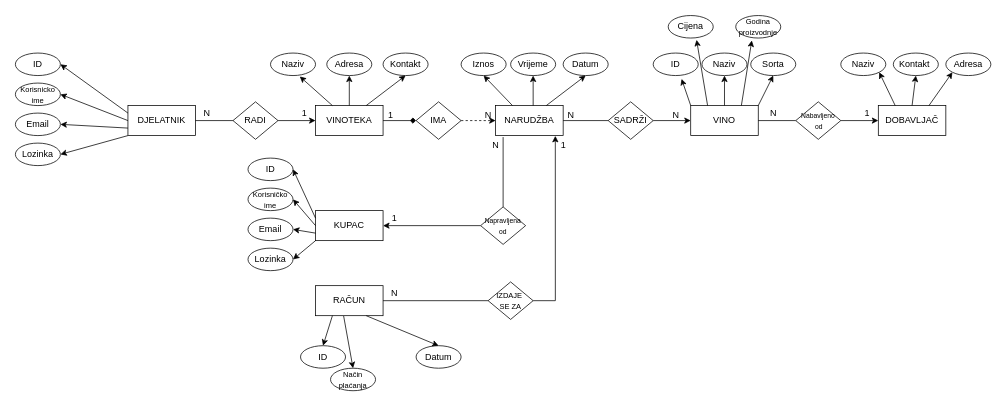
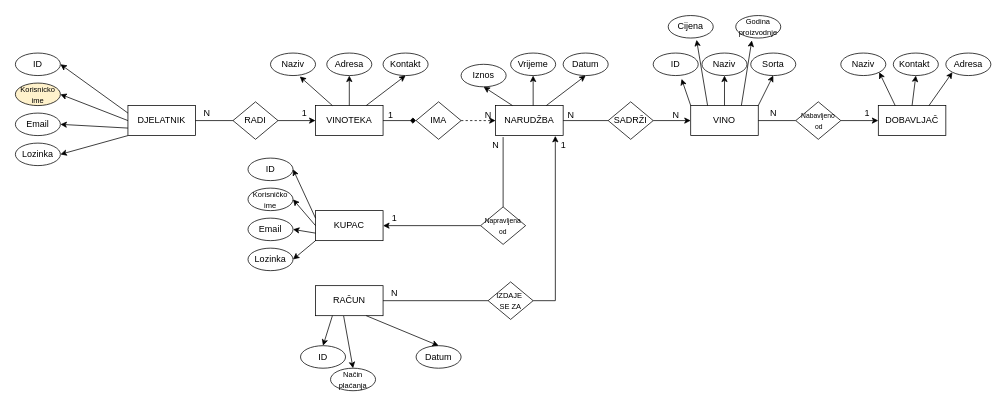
  <mxCell id="0" />
  <mxCell id="1" parent="0" />
  <mxCell id="2" value="DJELATNIK" style="rounded=0;whiteSpace=wrap;html=1;" parent="1" vertex="1"><mxGeometry x="170" y="140" width="90" height="40" as="geometry" /></mxCell>
  <mxCell id="3" value="VINOTEKA" style="rounded=0;whiteSpace=wrap;html=1;" parent="1" vertex="1"><mxGeometry x="420" y="140" width="90" height="40" as="geometry" /></mxCell>
  <mxCell id="4" value="NARUDŽBA" style="rounded=0;whiteSpace=wrap;html=1;" parent="1" vertex="1"><mxGeometry x="660" y="140" width="90" height="40" as="geometry" /></mxCell>
  <mxCell id="5" value="VINO" style="rounded=0;whiteSpace=wrap;html=1;" parent="1" vertex="1"><mxGeometry x="920" y="140" width="90" height="40" as="geometry" /></mxCell>
  <mxCell id="6" value="DOBAVLJAČ" style="rounded=0;whiteSpace=wrap;html=1;" parent="1" vertex="1"><mxGeometry x="1170" y="140" width="90" height="40" as="geometry" /></mxCell>
  <mxCell id="7" style="edgeStyle=orthogonalEdgeStyle;rounded=0;orthogonalLoop=1;jettySize=auto;html=1;exitX=1;exitY=0.5;exitDx=0;exitDy=0;entryX=0;entryY=0.5;entryDx=0;entryDy=0;" parent="1" source="8" target="3" edge="1"><mxGeometry relative="1" as="geometry" /></mxCell>
  <mxCell id="8" value="RADI" style="rhombus;whiteSpace=wrap;html=1;" parent="1" vertex="1"><mxGeometry x="310" y="135" width="60" height="50" as="geometry" /></mxCell>
  <mxCell id="9" style="edgeStyle=orthogonalEdgeStyle;rounded=0;orthogonalLoop=1;jettySize=auto;html=1;exitX=1;exitY=0.5;exitDx=0;exitDy=0;entryX=0;entryY=0.5;entryDx=0;entryDy=0;dashed=1;" parent="1" source="10" target="4" edge="1"><mxGeometry relative="1" as="geometry" /></mxCell>
  <mxCell id="10" value="IMA" style="rhombus;whiteSpace=wrap;html=1;" parent="1" vertex="1"><mxGeometry x="554" y="135" width="60" height="50" as="geometry" /></mxCell>
  <mxCell id="11" style="edgeStyle=orthogonalEdgeStyle;rounded=0;orthogonalLoop=1;jettySize=auto;html=1;exitX=1;exitY=0.5;exitDx=0;exitDy=0;entryX=0;entryY=0.5;entryDx=0;entryDy=0;" parent="1" source="12" target="5" edge="1"><mxGeometry relative="1" as="geometry" /></mxCell>
  <mxCell id="12" value="SADRŽI" style="rhombus;whiteSpace=wrap;html=1;" parent="1" vertex="1"><mxGeometry x="810" y="135" width="60" height="50" as="geometry" /></mxCell>
  <mxCell id="13" style="edgeStyle=orthogonalEdgeStyle;rounded=0;orthogonalLoop=1;jettySize=auto;html=1;exitX=1;exitY=0.5;exitDx=0;exitDy=0;entryX=0;entryY=0.5;entryDx=0;entryDy=0;" parent="1" source="14" target="6" edge="1"><mxGeometry relative="1" as="geometry" /></mxCell>
  <mxCell id="14" value="&lt;font style=&quot;font-size: 9px;&quot;&gt;Nabavljeno&lt;/font&gt;&lt;div&gt;&lt;font style=&quot;font-size: 9px;&quot;&gt;&amp;nbsp;od&lt;/font&gt;&lt;/div&gt;" style="rhombus;whiteSpace=wrap;html=1;" parent="1" vertex="1"><mxGeometry x="1060" y="135" width="60" height="50" as="geometry" /></mxCell>
  <mxCell id="15" value="KUPAC" style="rounded=0;whiteSpace=wrap;html=1;" parent="1" vertex="1"><mxGeometry x="420" y="280" width="90" height="40" as="geometry" /></mxCell>
  <mxCell id="16" style="edgeStyle=orthogonalEdgeStyle;rounded=0;orthogonalLoop=1;jettySize=auto;html=1;exitX=0;exitY=0.5;exitDx=0;exitDy=0;entryX=1;entryY=0.5;entryDx=0;entryDy=0;" parent="1" source="17" target="15" edge="1"><mxGeometry relative="1" as="geometry" /></mxCell>
  <mxCell id="17" value="&lt;font style=&quot;font-size: 9px;&quot;&gt;Napravljena od&lt;/font&gt;" style="rhombus;whiteSpace=wrap;html=1;" parent="1" vertex="1"><mxGeometry x="640" y="275" width="60" height="50" as="geometry" /></mxCell>
  <mxCell id="18" value="" style="endArrow=none;html=1;rounded=0;exitX=0.5;exitY=0;exitDx=0;exitDy=0;" parent="1" source="17" edge="1"><mxGeometry width="50" height="50" relative="1" as="geometry"><mxPoint x="650" y="270" as="sourcePoint" /><mxPoint x="670" y="182" as="targetPoint" /></mxGeometry></mxCell>
  <mxCell id="19" value="" style="endArrow=none;html=1;rounded=0;exitX=1;exitY=0.5;exitDx=0;exitDy=0;entryX=0;entryY=0.5;entryDx=0;entryDy=0;" parent="1" source="2" target="8" edge="1"><mxGeometry width="50" height="50" relative="1" as="geometry"><mxPoint x="650" y="270" as="sourcePoint" /><mxPoint x="700" y="220" as="targetPoint" /></mxGeometry></mxCell>
  <mxCell id="20" value="" style="endArrow=diamond;html=1;rounded=0;exitX=1;exitY=0.5;exitDx=0;exitDy=0;entryX=0;entryY=0.5;entryDx=0;entryDy=0;" parent="1" source="3" target="10" edge="1"><mxGeometry width="50" height="50" relative="1" as="geometry"><mxPoint x="650" y="270" as="sourcePoint" /><mxPoint x="550" y="160" as="targetPoint" /></mxGeometry></mxCell>
  <mxCell id="21" value="" style="endArrow=none;html=1;rounded=0;exitX=1;exitY=0.5;exitDx=0;exitDy=0;entryX=0;entryY=0.5;entryDx=0;entryDy=0;" parent="1" source="4" target="12" edge="1"><mxGeometry width="50" height="50" relative="1" as="geometry"><mxPoint x="650" y="270" as="sourcePoint" /><mxPoint x="700" y="220" as="targetPoint" /></mxGeometry></mxCell>
  <mxCell id="22" value="" style="endArrow=none;html=1;rounded=0;exitX=1;exitY=0.5;exitDx=0;exitDy=0;entryX=0;entryY=0.5;entryDx=0;entryDy=0;" parent="1" source="5" target="14" edge="1"><mxGeometry width="50" height="50" relative="1" as="geometry"><mxPoint x="650" y="270" as="sourcePoint" /><mxPoint x="700" y="220" as="targetPoint" /></mxGeometry></mxCell>
  <mxCell id="23" value="RAČUN" style="rounded=0;whiteSpace=wrap;html=1;" parent="1" vertex="1"><mxGeometry x="420" y="380" width="90" height="40" as="geometry" /></mxCell>
  <mxCell id="24" value="&lt;font style=&quot;font-size: 10px;&quot;&gt;IZDAJE&amp;nbsp;&lt;/font&gt;&lt;div&gt;&lt;font style=&quot;font-size: 10px;&quot;&gt;SE ZA&lt;/font&gt;&lt;/div&gt;" style="rhombus;whiteSpace=wrap;html=1;" parent="1" vertex="1"><mxGeometry x="650" y="375" width="60" height="50" as="geometry" /></mxCell>
  <mxCell id="25" style="edgeStyle=orthogonalEdgeStyle;rounded=0;orthogonalLoop=1;jettySize=auto;html=1;exitX=1;exitY=0.5;exitDx=0;exitDy=0;entryX=0.884;entryY=1.01;entryDx=0;entryDy=0;entryPerimeter=0;" parent="1" source="24" target="4" edge="1"><mxGeometry relative="1" as="geometry"><Array as="points"><mxPoint x="740" y="400" /></Array></mxGeometry></mxCell>
  <mxCell id="26" value="" style="endArrow=none;html=1;rounded=0;exitX=1;exitY=0.5;exitDx=0;exitDy=0;entryX=0;entryY=0.5;entryDx=0;entryDy=0;" parent="1" source="23" target="24" edge="1"><mxGeometry width="50" height="50" relative="1" as="geometry"><mxPoint x="690" y="270" as="sourcePoint" /><mxPoint x="740" y="220" as="targetPoint" /></mxGeometry></mxCell>
  <mxCell id="27" value="ID" style="ellipse;whiteSpace=wrap;html=1;" parent="1" vertex="1"><mxGeometry y="70" width="60" height="30" as="geometry" x="20" /></mxCell>
- <mxCell id="28" value="&lt;font style=&quot;font-size: 10px;&quot;&gt;Korisnicko ime&lt;/font&gt;" style="ellipse;whiteSpace=wrap;html=1;" parent="1" vertex="1"><mxGeometry y="110" width="60" height="30" as="geometry" x="20" /></mxCell>
+ <mxCell id="28" value="&lt;font style=&quot;font-size: 10px;&quot;&gt;Korisnicko ime&lt;/font&gt;" style="ellipse;whiteSpace=wrap;html=1;fillColor=#fff2cc;" parent="1" vertex="1"><mxGeometry y="110" width="60" height="30" as="geometry" x="20" /></mxCell>
  <mxCell id="29" value="Email" style="ellipse;whiteSpace=wrap;html=1;" parent="1" vertex="1"><mxGeometry y="150" width="60" height="30" as="geometry" x="20" /></mxCell>
  <mxCell id="30" value="Lozinka" style="ellipse;whiteSpace=wrap;html=1;" parent="1" vertex="1"><mxGeometry y="190" width="60" height="30" as="geometry" x="20" /></mxCell>
  <mxCell id="31" value="Naziv" style="ellipse;whiteSpace=wrap;html=1;" parent="1" vertex="1"><mxGeometry x="360" y="70" width="60" height="30" as="geometry" /></mxCell>
  <mxCell id="32" value="Adresa" style="ellipse;whiteSpace=wrap;html=1;" parent="1" vertex="1"><mxGeometry x="435" y="70" width="60" height="30" as="geometry" /></mxCell>
  <mxCell id="33" value="Kontakt" style="ellipse;whiteSpace=wrap;html=1;" parent="1" vertex="1"><mxGeometry x="510" y="70" width="60" height="30" as="geometry" /></mxCell>
  <mxCell id="34" value="" style="endArrow=classic;html=1;rounded=0;exitX=0;exitY=0.25;exitDx=0;exitDy=0;entryX=1;entryY=0.5;entryDx=0;entryDy=0;" parent="1" source="2" target="27" edge="1"><mxGeometry width="50" height="50" relative="1" as="geometry"><mxPoint x="490" y="270" as="sourcePoint" /><mxPoint x="540" y="220" as="targetPoint" /></mxGeometry></mxCell>
  <mxCell id="35" value="" style="endArrow=classic;html=1;rounded=0;exitX=0;exitY=0.5;exitDx=0;exitDy=0;entryX=1;entryY=0.5;entryDx=0;entryDy=0;" parent="1" source="2" target="28" edge="1"><mxGeometry width="50" height="50" relative="1" as="geometry"><mxPoint x="490" y="270" as="sourcePoint" /><mxPoint x="540" y="220" as="targetPoint" /></mxGeometry></mxCell>
  <mxCell id="36" value="" style="endArrow=classic;html=1;rounded=0;exitX=0;exitY=0.75;exitDx=0;exitDy=0;entryX=1;entryY=0.5;entryDx=0;entryDy=0;" parent="1" source="2" target="29" edge="1"><mxGeometry width="50" height="50" relative="1" as="geometry"><mxPoint x="490" y="270" as="sourcePoint" /><mxPoint x="540" y="220" as="targetPoint" /></mxGeometry></mxCell>
  <mxCell id="37" value="" style="endArrow=classic;html=1;rounded=0;exitX=0;exitY=1;exitDx=0;exitDy=0;entryX=1;entryY=0.5;entryDx=0;entryDy=0;" parent="1" source="2" target="30" edge="1"><mxGeometry width="50" height="50" relative="1" as="geometry"><mxPoint x="490" y="270" as="sourcePoint" /><mxPoint x="540" y="220" as="targetPoint" /></mxGeometry></mxCell>
  <mxCell id="38" value="" style="endArrow=classic;html=1;rounded=0;exitX=0.25;exitY=0;exitDx=0;exitDy=0;entryX=0.65;entryY=1.04;entryDx=0;entryDy=0;entryPerimeter=0;" parent="1" source="3" target="31" edge="1"><mxGeometry width="50" height="50" relative="1" as="geometry"><mxPoint x="580" y="180" as="sourcePoint" /><mxPoint x="630" y="130" as="targetPoint" /></mxGeometry></mxCell>
  <mxCell id="39" value="" style="endArrow=classic;html=1;rounded=0;exitX=0.5;exitY=0;exitDx=0;exitDy=0;entryX=0.5;entryY=1;entryDx=0;entryDy=0;" parent="1" source="3" target="32" edge="1"><mxGeometry width="50" height="50" relative="1" as="geometry"><mxPoint x="490" y="270" as="sourcePoint" /><mxPoint x="540" y="220" as="targetPoint" /></mxGeometry></mxCell>
  <mxCell id="40" value="" style="endArrow=classic;html=1;rounded=0;exitX=0.75;exitY=0;exitDx=0;exitDy=0;entryX=0.5;entryY=1;entryDx=0;entryDy=0;" parent="1" source="3" target="33" edge="1"><mxGeometry width="50" height="50" relative="1" as="geometry"><mxPoint x="490" y="270" as="sourcePoint" /><mxPoint x="540" y="220" as="targetPoint" /></mxGeometry></mxCell>
- <mxCell id="41" value="Iznos" style="ellipse;whiteSpace=wrap;html=1;" parent="1" vertex="1"><mxGeometry x="614" y="70" width="60" height="30" as="geometry" /></mxCell>
+ <mxCell id="41" value="Iznos" style="ellipse;whiteSpace=wrap;html=1;" parent="1" vertex="1"><mxGeometry x="614" y="85" width="60" height="30" as="geometry" /></mxCell>
  <mxCell id="42" value="Vrijeme" style="ellipse;whiteSpace=wrap;html=1;" parent="1" vertex="1"><mxGeometry x="680" y="70" width="60" height="30" as="geometry" /></mxCell>
  <mxCell id="43" value="Datum" style="ellipse;whiteSpace=wrap;html=1;" parent="1" vertex="1"><mxGeometry x="750" y="70" width="60" height="30" as="geometry" /></mxCell>
  <mxCell id="44" value="" style="endArrow=classic;html=1;rounded=0;exitX=0.25;exitY=0;exitDx=0;exitDy=0;entryX=0.5;entryY=1;entryDx=0;entryDy=0;" parent="1" source="4" target="41" edge="1"><mxGeometry width="50" height="50" relative="1" as="geometry"><mxPoint x="490" y="270" as="sourcePoint" /><mxPoint x="540" y="220" as="targetPoint" /></mxGeometry></mxCell>
  <mxCell id="45" value="" style="endArrow=classic;html=1;rounded=0;exitX=0.556;exitY=0;exitDx=0;exitDy=0;entryX=0.5;entryY=1;entryDx=0;entryDy=0;exitPerimeter=0;" parent="1" source="4" target="42" edge="1"><mxGeometry width="50" height="50" relative="1" as="geometry"><mxPoint x="490" y="270" as="sourcePoint" /><mxPoint x="540" y="220" as="targetPoint" /></mxGeometry></mxCell>
  <mxCell id="46" value="" style="endArrow=classic;html=1;rounded=0;exitX=0.75;exitY=0;exitDx=0;exitDy=0;entryX=0.5;entryY=1;entryDx=0;entryDy=0;" parent="1" source="4" target="43" edge="1"><mxGeometry width="50" height="50" relative="1" as="geometry"><mxPoint x="490" y="270" as="sourcePoint" /><mxPoint x="540" y="220" as="targetPoint" /></mxGeometry></mxCell>
  <mxCell id="47" value="ID" style="ellipse;whiteSpace=wrap;html=1;" parent="1" vertex="1"><mxGeometry x="330" y="210" width="60" height="30" as="geometry" /></mxCell>
  <mxCell id="48" value="&lt;font style=&quot;font-size: 10px;&quot;&gt;Korisničko ime&lt;/font&gt;" style="ellipse;whiteSpace=wrap;html=1;" parent="1" vertex="1"><mxGeometry x="330" y="250" width="60" height="30" as="geometry" /></mxCell>
  <mxCell id="49" value="Email" style="ellipse;whiteSpace=wrap;html=1;" parent="1" vertex="1"><mxGeometry x="330" y="290" width="60" height="30" as="geometry" /></mxCell>
  <mxCell id="50" value="Lozinka" style="ellipse;whiteSpace=wrap;html=1;" parent="1" vertex="1"><mxGeometry x="330" y="330" width="60" height="30" as="geometry" /></mxCell>
  <mxCell id="51" value="" style="endArrow=classic;html=1;rounded=0;exitX=0;exitY=0.25;exitDx=0;exitDy=0;entryX=1;entryY=0.5;entryDx=0;entryDy=0;" parent="1" source="15" target="47" edge="1"><mxGeometry width="50" height="50" relative="1" as="geometry"><mxPoint x="490" y="270" as="sourcePoint" /><mxPoint x="540" y="220" as="targetPoint" /></mxGeometry></mxCell>
  <mxCell id="52" value="" style="endArrow=classic;html=1;rounded=0;exitX=0;exitY=0.5;exitDx=0;exitDy=0;entryX=1;entryY=0.5;entryDx=0;entryDy=0;" parent="1" source="15" target="48" edge="1"><mxGeometry width="50" height="50" relative="1" as="geometry"><mxPoint x="490" y="270" as="sourcePoint" /><mxPoint x="540" y="220" as="targetPoint" /></mxGeometry></mxCell>
  <mxCell id="53" value="" style="endArrow=classic;html=1;rounded=0;exitX=0;exitY=0.75;exitDx=0;exitDy=0;entryX=1;entryY=0.5;entryDx=0;entryDy=0;" parent="1" source="15" target="49" edge="1"><mxGeometry width="50" height="50" relative="1" as="geometry"><mxPoint x="490" y="270" as="sourcePoint" /><mxPoint x="540" y="220" as="targetPoint" /></mxGeometry></mxCell>
  <mxCell id="54" value="" style="endArrow=classic;html=1;rounded=0;exitX=0;exitY=1;exitDx=0;exitDy=0;entryX=1;entryY=0.5;entryDx=0;entryDy=0;" parent="1" source="15" target="50" edge="1"><mxGeometry width="50" height="50" relative="1" as="geometry"><mxPoint x="490" y="270" as="sourcePoint" /><mxPoint x="540" y="220" as="targetPoint" /></mxGeometry></mxCell>
  <mxCell id="55" value="ID" style="ellipse;whiteSpace=wrap;html=1;" parent="1" vertex="1"><mxGeometry x="870" y="70" width="60" height="30" as="geometry" /></mxCell>
  <mxCell id="56" value="Naziv" style="ellipse;whiteSpace=wrap;html=1;" parent="1" vertex="1"><mxGeometry x="935" y="70" width="60" height="30" as="geometry" /></mxCell>
  <mxCell id="57" value="Sorta" style="ellipse;whiteSpace=wrap;html=1;" parent="1" vertex="1"><mxGeometry x="1000" y="70" width="60" height="30" as="geometry" /></mxCell>
  <mxCell id="58" value="Cijena" style="ellipse;whiteSpace=wrap;html=1;" parent="1" vertex="1"><mxGeometry x="890" width="60" height="30" as="geometry" y="20" /></mxCell>
  <mxCell id="59" value="&lt;font style=&quot;font-size: 10px;&quot;&gt;Godina proizvodnje&lt;/font&gt;" style="ellipse;whiteSpace=wrap;html=1;" parent="1" vertex="1"><mxGeometry x="980" width="60" height="30" as="geometry" y="20" /></mxCell>
  <mxCell id="60" value="" style="endArrow=classic;html=1;rounded=0;exitX=0;exitY=0;exitDx=0;exitDy=0;entryX=0.63;entryY=1.147;entryDx=0;entryDy=0;entryPerimeter=0;" parent="1" source="5" target="55" edge="1"><mxGeometry width="50" height="50" relative="1" as="geometry"><mxPoint x="830" y="270" as="sourcePoint" /><mxPoint x="880" y="220" as="targetPoint" /></mxGeometry></mxCell>
  <mxCell id="61" value="" style="endArrow=classic;html=1;rounded=0;exitX=0.25;exitY=0;exitDx=0;exitDy=0;entryX=0.63;entryY=1.08;entryDx=0;entryDy=0;entryPerimeter=0;" parent="1" source="5" target="58" edge="1"><mxGeometry width="50" height="50" relative="1" as="geometry"><mxPoint x="830" y="270" as="sourcePoint" /><mxPoint x="880" y="220" as="targetPoint" /></mxGeometry></mxCell>
  <mxCell id="62" value="" style="endArrow=classic;html=1;rounded=0;exitX=0.75;exitY=0;exitDx=0;exitDy=0;entryX=0.357;entryY=1.107;entryDx=0;entryDy=0;entryPerimeter=0;" parent="1" source="5" target="59" edge="1"><mxGeometry width="50" height="50" relative="1" as="geometry"><mxPoint x="830" y="270" as="sourcePoint" /><mxPoint x="880" y="220" as="targetPoint" /></mxGeometry></mxCell>
  <mxCell id="63" value="" style="endArrow=classic;html=1;rounded=0;exitX=0.5;exitY=0;exitDx=0;exitDy=0;entryX=0.5;entryY=1;entryDx=0;entryDy=0;" parent="1" source="5" target="56" edge="1"><mxGeometry width="50" height="50" relative="1" as="geometry"><mxPoint x="830" y="270" as="sourcePoint" /><mxPoint x="880" y="220" as="targetPoint" /></mxGeometry></mxCell>
  <mxCell id="64" value="" style="endArrow=classic;html=1;rounded=0;exitX=1;exitY=0;exitDx=0;exitDy=0;entryX=0.5;entryY=1;entryDx=0;entryDy=0;" parent="1" source="5" target="57" edge="1"><mxGeometry width="50" height="50" relative="1" as="geometry"><mxPoint x="830" y="270" as="sourcePoint" /><mxPoint x="880" y="220" as="targetPoint" /></mxGeometry></mxCell>
  <mxCell id="65" value="Naziv" style="ellipse;whiteSpace=wrap;html=1;" parent="1" vertex="1"><mxGeometry x="1120" y="70" width="60" height="30" as="geometry" /></mxCell>
  <mxCell id="66" value="Kontakt&amp;nbsp;" style="ellipse;whiteSpace=wrap;html=1;" parent="1" vertex="1"><mxGeometry x="1190" y="70" width="60" height="30" as="geometry" /></mxCell>
  <mxCell id="67" value="Adresa" style="ellipse;whiteSpace=wrap;html=1;" parent="1" vertex="1"><mxGeometry x="1260" y="70" width="60" height="30" as="geometry" /></mxCell>
  <mxCell id="68" value="" style="endArrow=classic;html=1;rounded=0;exitX=0.25;exitY=0;exitDx=0;exitDy=0;entryX=1;entryY=1;entryDx=0;entryDy=0;" parent="1" source="6" target="65" edge="1"><mxGeometry width="50" height="50" relative="1" as="geometry"><mxPoint x="830" y="270" as="sourcePoint" /><mxPoint x="880" y="220" as="targetPoint" /></mxGeometry></mxCell>
  <mxCell id="69" value="" style="endArrow=classic;html=1;rounded=0;exitX=0.5;exitY=0;exitDx=0;exitDy=0;entryX=0.5;entryY=1;entryDx=0;entryDy=0;" parent="1" source="6" target="66" edge="1"><mxGeometry width="50" height="50" relative="1" as="geometry"><mxPoint x="1180" y="220" as="sourcePoint" /><mxPoint x="880" y="220" as="targetPoint" /></mxGeometry></mxCell>
  <mxCell id="70" value="" style="endArrow=classic;html=1;rounded=0;exitX=0.75;exitY=0;exitDx=0;exitDy=0;entryX=0;entryY=1;entryDx=0;entryDy=0;" parent="1" source="6" target="67" edge="1"><mxGeometry width="50" height="50" relative="1" as="geometry"><mxPoint x="1260" y="220" as="sourcePoint" /><mxPoint x="880" y="220" as="targetPoint" /></mxGeometry></mxCell>
  <mxCell id="71" value="ID" style="ellipse;whiteSpace=wrap;html=1;" parent="1" vertex="1"><mxGeometry x="400" y="460" width="60" height="30" as="geometry" /></mxCell>
  <mxCell id="72" value="Datum" style="ellipse;whiteSpace=wrap;html=1;" parent="1" vertex="1"><mxGeometry x="554" y="460" width="60" height="30" as="geometry" /></mxCell>
  <mxCell id="73" value="&lt;font style=&quot;font-size: 10px;&quot;&gt;Način plaćanja&lt;/font&gt;" style="ellipse;whiteSpace=wrap;html=1;" parent="1" vertex="1"><mxGeometry x="440" y="490" width="60" height="30" as="geometry" /></mxCell>
  <mxCell id="74" value="" style="endArrow=classic;html=1;rounded=0;exitX=0.25;exitY=1;exitDx=0;exitDy=0;entryX=0.5;entryY=0;entryDx=0;entryDy=0;" parent="1" source="23" target="71" edge="1"><mxGeometry width="50" height="50" relative="1" as="geometry"><mxPoint x="420" y="270" as="sourcePoint" /><mxPoint x="470" y="220" as="targetPoint" /></mxGeometry></mxCell>
  <mxCell id="75" value="" style="endArrow=classic;html=1;rounded=0;entryX=0.5;entryY=0;entryDx=0;entryDy=0;exitX=0.416;exitY=1.01;exitDx=0;exitDy=0;exitPerimeter=0;" parent="1" source="23" target="73" edge="1"><mxGeometry width="50" height="50" relative="1" as="geometry"><mxPoint x="450" y="420" as="sourcePoint" /><mxPoint x="470" y="220" as="targetPoint" /></mxGeometry></mxCell>
  <mxCell id="76" value="" style="endArrow=classic;html=1;rounded=0;exitX=0.75;exitY=1;exitDx=0;exitDy=0;entryX=0.5;entryY=0;entryDx=0;entryDy=0;" parent="1" source="23" target="72" edge="1"><mxGeometry width="50" height="50" relative="1" as="geometry"><mxPoint x="420" y="270" as="sourcePoint" /><mxPoint x="470" y="220" as="targetPoint" /></mxGeometry></mxCell>
  <mxCell id="77" value="1" style="text;html=1;align=center;verticalAlign=middle;resizable=0;points=[];autosize=1;strokeColor=none;fillColor=none;" parent="1" vertex="1"><mxGeometry x="390" y="135" width="30" height="30" as="geometry" /></mxCell>
  <mxCell id="78" value="N" style="text;html=1;align=center;verticalAlign=middle;resizable=0;points=[];autosize=1;strokeColor=none;fillColor=none;" parent="1" vertex="1"><mxGeometry x="260" y="135" width="30" height="30" as="geometry" /></mxCell>
  <mxCell id="79" value="N" style="text;html=1;align=center;verticalAlign=middle;resizable=0;points=[];autosize=1;strokeColor=none;fillColor=none;" parent="1" vertex="1"><mxGeometry x="635" y="138" width="30" height="30" as="geometry" /></mxCell>
  <mxCell id="80" value="1" style="text;html=1;align=center;verticalAlign=middle;resizable=0;points=[];autosize=1;strokeColor=none;fillColor=none;" parent="1" vertex="1"><mxGeometry x="505" y="138" width="30" height="30" as="geometry" /></mxCell>
  <mxCell id="81" value="N" style="text;html=1;align=center;verticalAlign=middle;resizable=0;points=[];autosize=1;strokeColor=none;fillColor=none;" parent="1" vertex="1"><mxGeometry x="745" y="138" width="30" height="30" as="geometry" /></mxCell>
  <mxCell id="82" value="N" style="text;html=1;align=center;verticalAlign=middle;resizable=0;points=[];autosize=1;strokeColor=none;fillColor=none;" parent="1" vertex="1"><mxGeometry x="885" y="138" width="30" height="30" as="geometry" /></mxCell>
  <mxCell id="83" value="1" style="text;html=1;align=center;verticalAlign=middle;resizable=0;points=[];autosize=1;strokeColor=none;fillColor=none;" parent="1" vertex="1"><mxGeometry x="1140" y="135" width="30" height="30" as="geometry" /></mxCell>
  <mxCell id="84" value="N" style="text;html=1;align=center;verticalAlign=middle;resizable=0;points=[];autosize=1;strokeColor=none;fillColor=none;" parent="1" vertex="1"><mxGeometry x="1015" y="135" width="30" height="30" as="geometry" /></mxCell>
  <mxCell id="85" value="N" style="text;html=1;align=center;verticalAlign=middle;resizable=0;points=[];autosize=1;strokeColor=none;fillColor=none;" parent="1" vertex="1"><mxGeometry x="645" y="178" width="30" height="30" as="geometry" /></mxCell>
  <mxCell id="86" value="1" style="text;html=1;align=center;verticalAlign=middle;resizable=0;points=[];autosize=1;strokeColor=none;fillColor=none;" parent="1" vertex="1"><mxGeometry x="510" y="275" width="30" height="30" as="geometry" /></mxCell>
  <mxCell id="87" value="N" style="text;html=1;align=center;verticalAlign=middle;resizable=0;points=[];autosize=1;strokeColor=none;fillColor=none;" parent="1" vertex="1"><mxGeometry x="510" y="375" width="30" height="30" as="geometry" /></mxCell>
  <mxCell id="88" value="1" style="text;html=1;align=center;verticalAlign=middle;resizable=0;points=[];autosize=1;strokeColor=none;fillColor=none;" parent="1" vertex="1"><mxGeometry x="735" y="178" width="30" height="30" as="geometry" /></mxCell>
